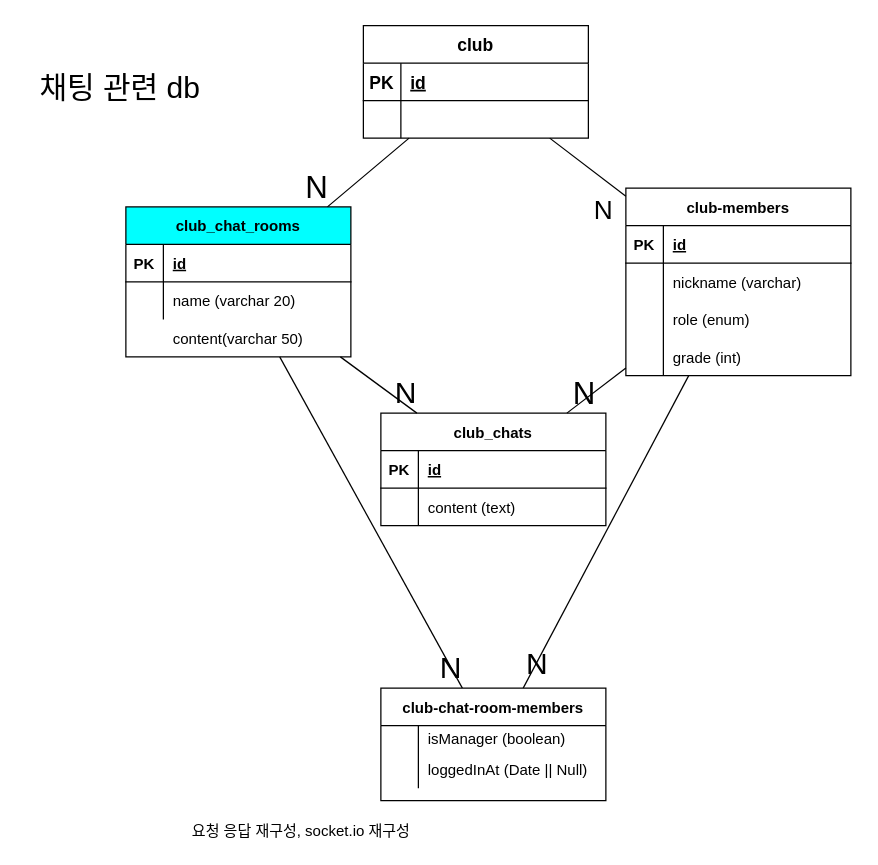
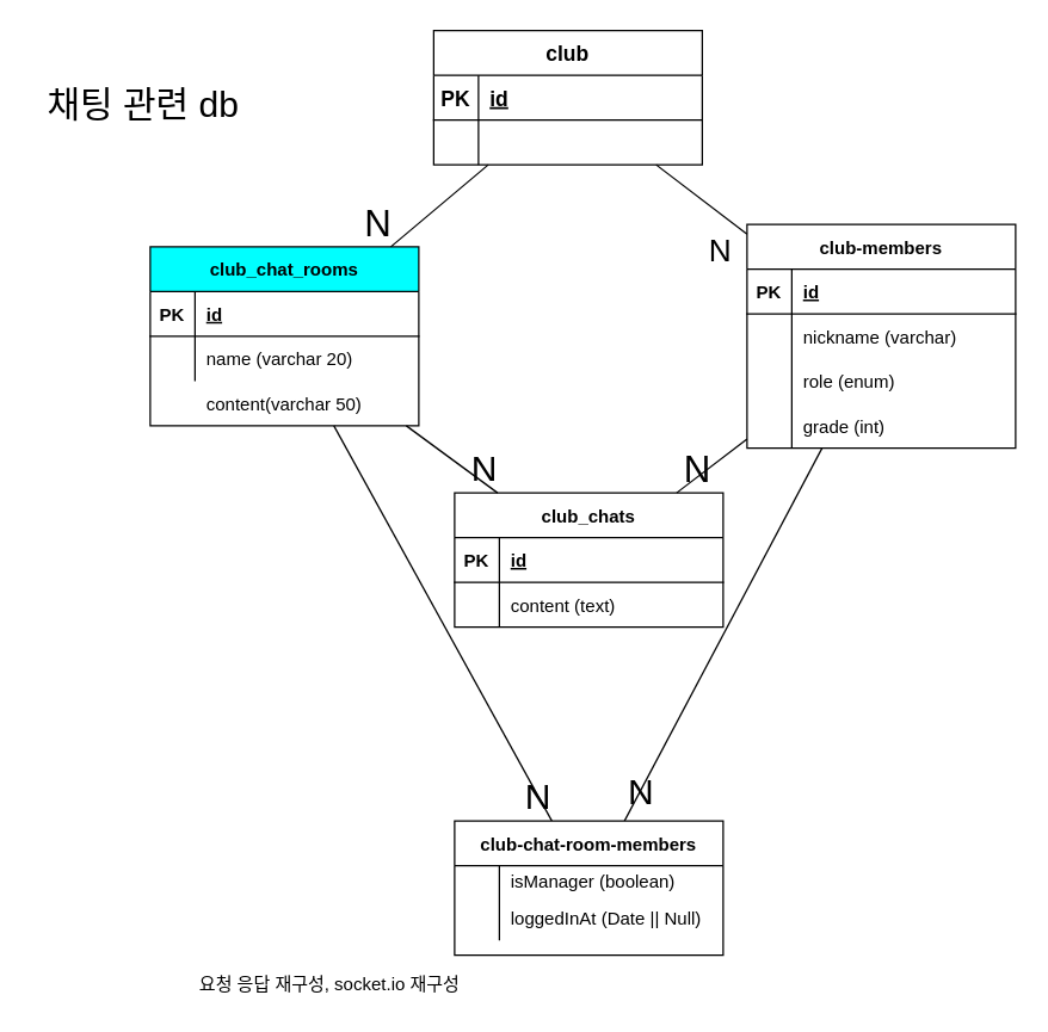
  <mxCell id="0" />
  <mxCell id="1" parent="0" />
  <mxCell id="2" value="club_chats" style="shape=table;startSize=30;container=1;collapsible=1;childLayout=tableLayout;fixedRows=1;rowLines=0;fontStyle=1;align=center;resizeLast=1;" parent="1" vertex="1"><mxGeometry x="304" y="330" width="180" height="90" as="geometry" /></mxCell>
  <mxCell id="3" value="" style="shape=tableRow;horizontal=0;startSize=0;swimlaneHead=0;swimlaneBody=0;fillColor=none;collapsible=0;dropTarget=0;points=[[0,0.5],[1,0.5]];portConstraint=eastwest;top=0;left=0;right=0;bottom=1;" parent="2" vertex="1"><mxGeometry y="30" width="180" height="30" as="geometry" /></mxCell>
  <mxCell id="4" value="PK" style="shape=partialRectangle;connectable=0;fillColor=none;top=0;left=0;bottom=0;right=0;fontStyle=1;overflow=hidden;" parent="3" vertex="1"><mxGeometry width="30" height="30" as="geometry"><mxRectangle width="30" height="30" as="alternateBounds" /></mxGeometry></mxCell>
  <mxCell id="5" value="id" style="shape=partialRectangle;connectable=0;fillColor=none;top=0;left=0;bottom=0;right=0;align=left;spacingLeft=6;fontStyle=5;overflow=hidden;" parent="3" vertex="1"><mxGeometry x="30" width="150" height="30" as="geometry"><mxRectangle width="150" height="30" as="alternateBounds" /></mxGeometry></mxCell>
  <mxCell id="6" value="" style="shape=tableRow;horizontal=0;startSize=0;swimlaneHead=0;swimlaneBody=0;fillColor=none;collapsible=0;dropTarget=0;points=[[0,0.5],[1,0.5]];portConstraint=eastwest;top=0;left=0;right=0;bottom=0;" parent="2" vertex="1"><mxGeometry y="60" width="180" height="30" as="geometry" /></mxCell>
  <mxCell id="7" value="" style="shape=partialRectangle;connectable=0;fillColor=none;top=0;left=0;bottom=0;right=0;editable=1;overflow=hidden;" parent="6" vertex="1"><mxGeometry width="30" height="30" as="geometry"><mxRectangle width="30" height="30" as="alternateBounds" /></mxGeometry></mxCell>
  <mxCell id="8" value="content (text)" style="shape=partialRectangle;connectable=0;fillColor=none;top=0;left=0;bottom=0;right=0;align=left;spacingLeft=6;overflow=hidden;" parent="6" vertex="1"><mxGeometry x="30" width="150" height="30" as="geometry"><mxRectangle width="150" height="30" as="alternateBounds" /></mxGeometry></mxCell>
  <mxCell id="9" value="club_chat_rooms" style="shape=table;startSize=30;container=1;collapsible=1;childLayout=tableLayout;fixedRows=1;rowLines=0;fontStyle=1;align=center;resizeLast=1;fillColor=#00FFFF;" parent="1" vertex="1"><mxGeometry x="100" y="165" width="180" height="120" as="geometry" /></mxCell>
  <mxCell id="10" value="" style="shape=tableRow;horizontal=0;startSize=0;swimlaneHead=0;swimlaneBody=0;fillColor=none;collapsible=0;dropTarget=0;points=[[0,0.5],[1,0.5]];portConstraint=eastwest;top=0;left=0;right=0;bottom=1;" parent="9" vertex="1"><mxGeometry y="30" width="180" height="30" as="geometry" /></mxCell>
  <mxCell id="11" value="PK" style="shape=partialRectangle;connectable=0;fillColor=none;top=0;left=0;bottom=0;right=0;fontStyle=1;overflow=hidden;" parent="10" vertex="1"><mxGeometry width="30" height="30" as="geometry"><mxRectangle width="30" height="30" as="alternateBounds" /></mxGeometry></mxCell>
  <mxCell id="12" value="id" style="shape=partialRectangle;connectable=0;fillColor=none;top=0;left=0;bottom=0;right=0;align=left;spacingLeft=6;fontStyle=5;overflow=hidden;" parent="10" vertex="1"><mxGeometry x="30" width="150" height="30" as="geometry"><mxRectangle width="150" height="30" as="alternateBounds" /></mxGeometry></mxCell>
  <mxCell id="13" value="" style="shape=tableRow;horizontal=0;startSize=0;swimlaneHead=0;swimlaneBody=0;fillColor=none;collapsible=0;dropTarget=0;points=[[0,0.5],[1,0.5]];portConstraint=eastwest;top=0;left=0;right=0;bottom=0;" parent="9" vertex="1"><mxGeometry y="60" width="180" height="30" as="geometry" /></mxCell>
  <mxCell id="14" value="" style="shape=partialRectangle;connectable=0;fillColor=none;top=0;left=0;bottom=0;right=0;editable=1;overflow=hidden;" parent="13" vertex="1"><mxGeometry width="30" height="30" as="geometry"><mxRectangle width="30" height="30" as="alternateBounds" /></mxGeometry></mxCell>
  <mxCell id="15" value="name (varchar 20)" style="shape=partialRectangle;connectable=0;fillColor=none;top=0;left=0;bottom=0;right=0;align=left;spacingLeft=6;overflow=hidden;" parent="13" vertex="1"><mxGeometry x="30" width="150" height="30" as="geometry"><mxRectangle width="150" height="30" as="alternateBounds" /></mxGeometry></mxCell>
  <mxCell id="16" value="&lt;font style=&quot;font-size: 24px&quot;&gt;채팅 관련 db&lt;/font&gt;" style="text;html=1;align=center;verticalAlign=middle;resizable=0;points=[];autosize=1;strokeColor=none;fillColor=none;" parent="1" vertex="1"><mxGeometry x="20" y="60" width="150" height="20" as="geometry" /></mxCell>
  <mxCell id="17" value="" style="endArrow=none;html=1;rounded=0;fontSize=24;" parent="1" source="9" target="53" edge="1"><mxGeometry relative="1" as="geometry"><mxPoint x="290" y="250" as="sourcePoint" /><mxPoint x="460" y="407.297" as="targetPoint" /></mxGeometry></mxCell>
  <mxCell id="18" value="" style="resizable=0;html=1;align=left;verticalAlign=bottom;fontSize=24;" parent="17" connectable="0" vertex="1"><mxGeometry x="-1" relative="1" as="geometry" /></mxCell>
  <mxCell id="19" value="N" style="resizable=0;html=1;align=right;verticalAlign=bottom;fontSize=24;" parent="17" connectable="0" vertex="1"><mxGeometry x="1" relative="1" as="geometry" /></mxCell>
  <mxCell id="20" value="" style="endArrow=none;html=1;rounded=0;fontSize=24;" parent="1" source="9" target="2" edge="1"><mxGeometry relative="1" as="geometry"><mxPoint x="360" y="320" as="sourcePoint" /><mxPoint x="520" y="320" as="targetPoint" /></mxGeometry></mxCell>
  <mxCell id="21" value="N" style="resizable=0;html=1;align=right;verticalAlign=bottom;fontSize=24;" parent="20" connectable="0" vertex="1"><mxGeometry x="1" relative="1" as="geometry" /></mxCell>
  <mxCell id="22" value="club-members" style="shape=table;startSize=30;container=1;collapsible=1;childLayout=tableLayout;fixedRows=1;rowLines=0;fontStyle=1;align=center;resizeLast=1;" parent="1" vertex="1"><mxGeometry x="500" y="150" width="180" height="150" as="geometry" /></mxCell>
  <mxCell id="23" value="" style="shape=tableRow;horizontal=0;startSize=0;swimlaneHead=0;swimlaneBody=0;fillColor=none;collapsible=0;dropTarget=0;points=[[0,0.5],[1,0.5]];portConstraint=eastwest;top=0;left=0;right=0;bottom=1;" parent="22" vertex="1"><mxGeometry y="30" width="180" height="30" as="geometry" /></mxCell>
  <mxCell id="24" value="PK" style="shape=partialRectangle;connectable=0;fillColor=none;top=0;left=0;bottom=0;right=0;fontStyle=1;overflow=hidden;" parent="23" vertex="1"><mxGeometry width="30" height="30" as="geometry"><mxRectangle width="30" height="30" as="alternateBounds" /></mxGeometry></mxCell>
  <mxCell id="25" value="id" style="shape=partialRectangle;connectable=0;fillColor=none;top=0;left=0;bottom=0;right=0;align=left;spacingLeft=6;fontStyle=5;overflow=hidden;" parent="23" vertex="1"><mxGeometry x="30" width="150" height="30" as="geometry"><mxRectangle width="150" height="30" as="alternateBounds" /></mxGeometry></mxCell>
  <mxCell id="26" value="" style="shape=tableRow;horizontal=0;startSize=0;swimlaneHead=0;swimlaneBody=0;fillColor=none;collapsible=0;dropTarget=0;points=[[0,0.5],[1,0.5]];portConstraint=eastwest;top=0;left=0;right=0;bottom=0;" parent="22" vertex="1"><mxGeometry y="60" width="180" height="30" as="geometry" /></mxCell>
  <mxCell id="27" value="" style="shape=partialRectangle;connectable=0;fillColor=none;top=0;left=0;bottom=0;right=0;editable=1;overflow=hidden;" parent="26" vertex="1"><mxGeometry width="30" height="30" as="geometry"><mxRectangle width="30" height="30" as="alternateBounds" /></mxGeometry></mxCell>
  <mxCell id="28" value="nickname (varchar) " style="shape=partialRectangle;connectable=0;fillColor=none;top=0;left=0;bottom=0;right=0;align=left;spacingLeft=6;overflow=hidden;" parent="26" vertex="1"><mxGeometry x="30" width="150" height="30" as="geometry"><mxRectangle width="150" height="30" as="alternateBounds" /></mxGeometry></mxCell>
  <mxCell id="29" value="" style="shape=tableRow;horizontal=0;startSize=0;swimlaneHead=0;swimlaneBody=0;fillColor=none;collapsible=0;dropTarget=0;points=[[0,0.5],[1,0.5]];portConstraint=eastwest;top=0;left=0;right=0;bottom=0;" parent="22" vertex="1"><mxGeometry y="90" width="180" height="30" as="geometry" /></mxCell>
  <mxCell id="30" value="" style="shape=partialRectangle;connectable=0;fillColor=none;top=0;left=0;bottom=0;right=0;editable=1;overflow=hidden;" parent="29" vertex="1"><mxGeometry width="30" height="30" as="geometry"><mxRectangle width="30" height="30" as="alternateBounds" /></mxGeometry></mxCell>
  <mxCell id="31" value="role (enum)" style="shape=partialRectangle;connectable=0;fillColor=none;top=0;left=0;bottom=0;right=0;align=left;spacingLeft=6;overflow=hidden;" parent="29" vertex="1"><mxGeometry x="30" width="150" height="30" as="geometry"><mxRectangle width="150" height="30" as="alternateBounds" /></mxGeometry></mxCell>
  <mxCell id="32" value="" style="shape=tableRow;horizontal=0;startSize=0;swimlaneHead=0;swimlaneBody=0;fillColor=none;collapsible=0;dropTarget=0;points=[[0,0.5],[1,0.5]];portConstraint=eastwest;top=0;left=0;right=0;bottom=0;" parent="22" vertex="1"><mxGeometry y="120" width="180" height="30" as="geometry" /></mxCell>
  <mxCell id="33" value="" style="shape=partialRectangle;connectable=0;fillColor=none;top=0;left=0;bottom=0;right=0;editable=1;overflow=hidden;" parent="32" vertex="1"><mxGeometry width="30" height="30" as="geometry"><mxRectangle width="30" height="30" as="alternateBounds" /></mxGeometry></mxCell>
  <mxCell id="34" value="grade (int)" style="shape=partialRectangle;connectable=0;fillColor=none;top=0;left=0;bottom=0;right=0;align=left;spacingLeft=6;overflow=hidden;" parent="32" vertex="1"><mxGeometry x="30" width="150" height="30" as="geometry"><mxRectangle width="150" height="30" as="alternateBounds" /></mxGeometry></mxCell>
  <mxCell id="35" value="" style="endArrow=none;html=1;rounded=0;" parent="1" source="22" target="2" edge="1"><mxGeometry relative="1" as="geometry"><mxPoint x="520" y="350" as="sourcePoint" /><mxPoint x="600" y="260" as="targetPoint" /></mxGeometry></mxCell>
  <mxCell id="36" value="N" style="resizable=0;html=1;align=right;verticalAlign=bottom;fontSize=25;" parent="35" connectable="0" vertex="1"><mxGeometry x="1" relative="1" as="geometry"><mxPoint x="23" as="offset" /></mxGeometry></mxCell>
  <mxCell id="37" value="club" style="shape=table;startSize=30;container=1;collapsible=1;childLayout=tableLayout;fixedRows=1;rowLines=0;fontStyle=1;align=center;resizeLast=1;fontSize=14;" parent="1" vertex="1"><mxGeometry x="290" y="20" width="180" height="90" as="geometry" /></mxCell>
  <mxCell id="38" value="" style="shape=tableRow;horizontal=0;startSize=0;swimlaneHead=0;swimlaneBody=0;fillColor=none;collapsible=0;dropTarget=0;points=[[0,0.5],[1,0.5]];portConstraint=eastwest;top=0;left=0;right=0;bottom=1;fontSize=25;" parent="37" vertex="1"><mxGeometry y="30" width="180" height="30" as="geometry" /></mxCell>
  <mxCell id="39" value="PK" style="shape=partialRectangle;connectable=0;fillColor=none;top=0;left=0;bottom=0;right=0;fontStyle=1;overflow=hidden;fontSize=14;" parent="38" vertex="1"><mxGeometry width="30" height="30" as="geometry"><mxRectangle width="30" height="30" as="alternateBounds" /></mxGeometry></mxCell>
  <mxCell id="40" value="id" style="shape=partialRectangle;connectable=0;fillColor=none;top=0;left=0;bottom=0;right=0;align=left;spacingLeft=6;fontStyle=5;overflow=hidden;fontSize=14;" parent="38" vertex="1"><mxGeometry x="30" width="150" height="30" as="geometry"><mxRectangle width="150" height="30" as="alternateBounds" /></mxGeometry></mxCell>
  <mxCell id="41" value="" style="shape=tableRow;horizontal=0;startSize=0;swimlaneHead=0;swimlaneBody=0;fillColor=none;collapsible=0;dropTarget=0;points=[[0,0.5],[1,0.5]];portConstraint=eastwest;top=0;left=0;right=0;bottom=0;fontSize=25;" parent="37" vertex="1"><mxGeometry y="60" width="180" height="30" as="geometry" /></mxCell>
  <mxCell id="42" value="" style="shape=partialRectangle;connectable=0;fillColor=none;top=0;left=0;bottom=0;right=0;editable=1;overflow=hidden;fontSize=25;" parent="41" vertex="1"><mxGeometry width="30" height="30" as="geometry"><mxRectangle width="30" height="30" as="alternateBounds" /></mxGeometry></mxCell>
  <mxCell id="43" value="" style="shape=partialRectangle;connectable=0;fillColor=none;top=0;left=0;bottom=0;right=0;align=left;spacingLeft=6;overflow=hidden;fontSize=25;" parent="41" vertex="1"><mxGeometry x="30" width="150" height="30" as="geometry"><mxRectangle width="150" height="30" as="alternateBounds" /></mxGeometry></mxCell>
  <mxCell id="44" value="" style="endArrow=none;html=1;rounded=0;fontSize=25;" parent="1" source="37" target="9" edge="1"><mxGeometry relative="1" as="geometry"><mxPoint x="300" y="420" as="sourcePoint" /><mxPoint x="460" y="420" as="targetPoint" /></mxGeometry></mxCell>
  <mxCell id="45" value="N" style="resizable=0;html=1;align=right;verticalAlign=bottom;fontSize=25;" parent="44" connectable="0" vertex="1"><mxGeometry x="1" relative="1" as="geometry" /></mxCell>
  <mxCell id="46" value="" style="shape=tableRow;horizontal=0;startSize=0;swimlaneHead=0;swimlaneBody=0;fillColor=none;collapsible=0;dropTarget=0;points=[[0,0.5],[1,0.5]];portConstraint=eastwest;top=0;left=0;right=0;bottom=0;" parent="1" vertex="1"><mxGeometry x="45" y="380" width="180" height="30" as="geometry" /></mxCell>
  <mxCell id="47" value="" style="shape=partialRectangle;connectable=0;fillColor=none;top=0;left=0;bottom=0;right=0;editable=1;overflow=hidden;" parent="46" vertex="1"><mxGeometry width="30" height="30" as="geometry"><mxRectangle width="30" height="30" as="alternateBounds" /></mxGeometry></mxCell>
  <mxCell id="48" value="" style="shape=partialRectangle;connectable=0;fillColor=none;top=0;left=0;bottom=0;right=0;editable=1;overflow=hidden;" parent="1" vertex="1"><mxGeometry x="90" y="320" width="30" height="30" as="geometry"><mxRectangle width="30" height="30" as="alternateBounds" /></mxGeometry></mxCell>
  <mxCell id="49" value="content(varchar 50)" style="shape=partialRectangle;connectable=0;fillColor=none;top=0;left=0;bottom=0;right=0;align=left;spacingLeft=6;overflow=hidden;" parent="1" vertex="1"><mxGeometry x="130" y="255" width="150" height="30" as="geometry"><mxRectangle width="150" height="30" as="alternateBounds" /></mxGeometry></mxCell>
  <mxCell id="50" value="" style="endArrow=none;html=1;rounded=0;fontSize=21;" parent="1" source="22" target="53" edge="1"><mxGeometry relative="1" as="geometry"><mxPoint x="560" y="445.003" as="sourcePoint" /><mxPoint x="650" y="488.337" as="targetPoint" /></mxGeometry></mxCell>
  <mxCell id="51" value="" style="resizable=0;html=1;align=left;verticalAlign=bottom;fontSize=24;" parent="50" connectable="0" vertex="1"><mxGeometry x="-1" relative="1" as="geometry" /></mxCell>
  <mxCell id="52" value="N" style="resizable=0;html=1;align=right;verticalAlign=bottom;fontSize=24;" parent="50" connectable="0" vertex="1"><mxGeometry x="1" relative="1" as="geometry"><mxPoint x="20" y="-3" as="offset" /></mxGeometry></mxCell>
  <mxCell id="53" value="club-chat-room-members" style="shape=table;startSize=30;container=1;collapsible=1;childLayout=tableLayout;fixedRows=1;rowLines=0;fontStyle=1;align=center;resizeLast=1;" parent="1" vertex="1"><mxGeometry x="304" y="550" width="180" height="90" as="geometry" /></mxCell>
  <mxCell id="54" value="" style="shape=tableRow;horizontal=0;startSize=0;swimlaneHead=0;swimlaneBody=0;fillColor=none;collapsible=0;dropTarget=0;points=[[0,0.5],[1,0.5]];portConstraint=eastwest;top=0;left=0;right=0;bottom=0;" parent="53" vertex="1"><mxGeometry y="30" width="180" height="20" as="geometry" /></mxCell>
  <mxCell id="55" value="" style="shape=partialRectangle;connectable=0;fillColor=none;top=0;left=0;bottom=0;right=0;editable=1;overflow=hidden;" parent="54" vertex="1"><mxGeometry width="30" height="20" as="geometry"><mxRectangle width="30" height="20" as="alternateBounds" /></mxGeometry></mxCell>
  <mxCell id="56" value="isManager (boolean)" style="shape=partialRectangle;connectable=0;fillColor=none;top=0;left=0;bottom=0;right=0;align=left;spacingLeft=6;overflow=hidden;" parent="54" vertex="1"><mxGeometry x="30" width="150" height="20" as="geometry"><mxRectangle width="150" height="20" as="alternateBounds" /></mxGeometry></mxCell>
  <mxCell id="57" value="" style="shape=tableRow;horizontal=0;startSize=0;swimlaneHead=0;swimlaneBody=0;fillColor=none;collapsible=0;dropTarget=0;points=[[0,0.5],[1,0.5]];portConstraint=eastwest;top=0;left=0;right=0;bottom=0;" parent="53" vertex="1"><mxGeometry y="50" width="180" height="30" as="geometry" /></mxCell>
  <mxCell id="58" value="" style="shape=partialRectangle;connectable=0;fillColor=none;top=0;left=0;bottom=0;right=0;editable=1;overflow=hidden;" parent="57" vertex="1"><mxGeometry width="30" height="30" as="geometry"><mxRectangle width="30" height="30" as="alternateBounds" /></mxGeometry></mxCell>
  <mxCell id="59" value="loggedInAt (Date || Null)" style="shape=partialRectangle;connectable=0;fillColor=none;top=0;left=0;bottom=0;right=0;align=left;spacingLeft=6;overflow=hidden;" parent="57" vertex="1"><mxGeometry x="30" width="150" height="30" as="geometry"><mxRectangle width="150" height="30" as="alternateBounds" /></mxGeometry></mxCell>
- <mxCell id="60" value="요청 응답 재구성, socket.io 재구성" style="text;html=1;align=center;verticalAlign=middle;resizable=0;points=[];autosize=1;strokeColor=none;fillColor=none;" parent="1" vertex="1"><mxGeometry x="140" y="655" width="200" height="20" as="geometry" /></mxCell>
+ <mxCell id="60" value="요청 응답 재구성, socket.io 재구성" style="text;html=1;align=center;verticalAlign=middle;resizable=0;points=[];autosize=1;strokeColor=none;fillColor=none;" parent="1" vertex="1"><mxGeometry x="120" y="650" width="200" height="20" as="geometry" /></mxCell>
  <mxCell id="61" value="" style="endArrow=none;html=1;rounded=0;fontSize=21;" edge="1" parent="1" source="37" target="22"><mxGeometry relative="1" as="geometry"><mxPoint x="510" y="380" as="sourcePoint" /><mxPoint x="770" y="380" as="targetPoint" /></mxGeometry></mxCell>
  <mxCell id="62" value="N" style="resizable=0;html=1;align=right;verticalAlign=bottom;fontSize=21;" connectable="0" vertex="1" parent="61"><mxGeometry x="1" relative="1" as="geometry"><mxPoint x="-10" y="24" as="offset" /></mxGeometry></mxCell>
